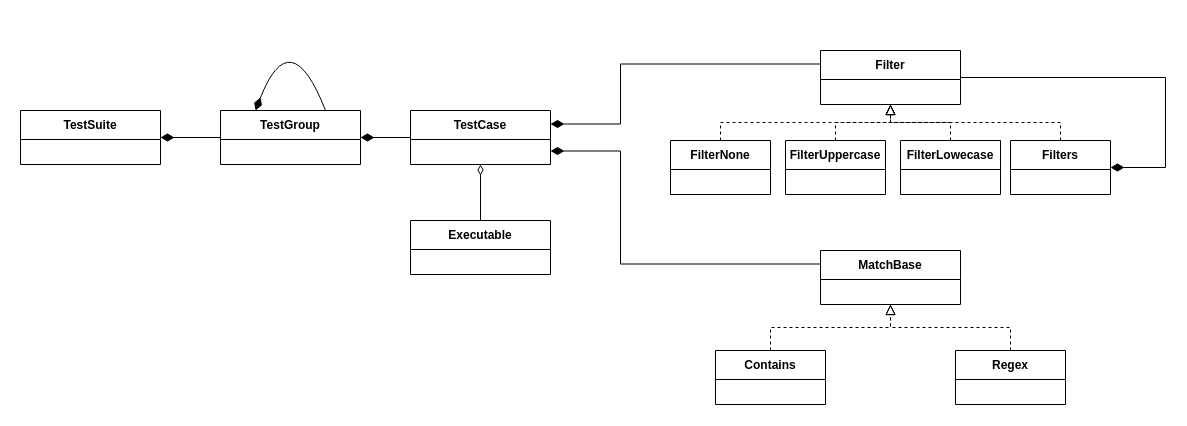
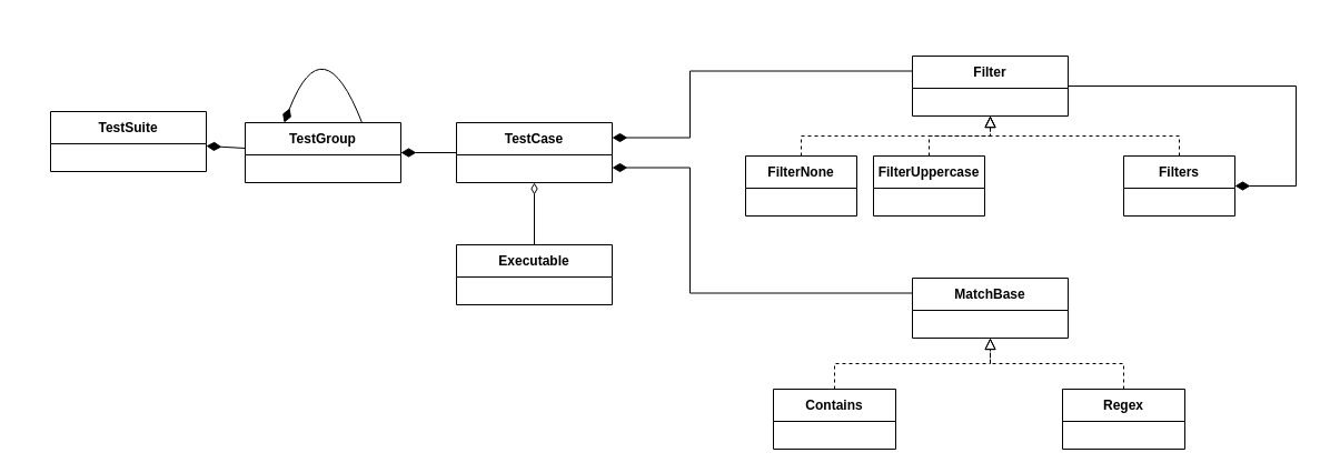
  <mxCell id="0" />
  <mxCell id="1" parent="0" />
  <mxCell id="2" value="TestCase" style="swimlane;fontStyle=1;align=center;verticalAlign=middle;childLayout=stackLayout;horizontal=1;startSize=29;horizontalStack=0;resizeParent=1;resizeParentMax=0;resizeLast=0;collapsible=0;marginBottom=0;html=1;whiteSpace=wrap;" vertex="1" parent="1"><mxGeometry x="410" y="110" width="140" height="54" as="geometry" /></mxCell>
  <mxCell id="3" value="TestGroup" style="swimlane;fontStyle=1;align=center;verticalAlign=middle;childLayout=stackLayout;horizontal=1;startSize=29;horizontalStack=0;resizeParent=1;resizeParentMax=0;resizeLast=0;collapsible=0;marginBottom=0;html=1;whiteSpace=wrap;" vertex="1" parent="1"><mxGeometry x="220" y="110" width="140" height="54" as="geometry" /></mxCell>
- <mxCell id="4" value="TestSuite" style="swimlane;fontStyle=1;align=center;verticalAlign=middle;childLayout=stackLayout;horizontal=1;startSize=29;horizontalStack=0;resizeParent=1;resizeParentMax=0;resizeLast=0;collapsible=0;marginBottom=0;html=1;whiteSpace=wrap;" vertex="1" parent="1"><mxGeometry x="20" y="110" width="140" height="54" as="geometry" /></mxCell>
+ <mxCell id="4" value="TestSuite" style="swimlane;fontStyle=1;align=center;verticalAlign=middle;childLayout=stackLayout;horizontal=1;startSize=29;horizontalStack=0;resizeParent=1;resizeParentMax=0;resizeLast=0;collapsible=0;marginBottom=0;html=1;whiteSpace=wrap;" vertex="1" parent="1"><mxGeometry x="45" y="100" width="140" height="54" as="geometry" /></mxCell>
  <mxCell id="5" value="" style="endArrow=none;startArrow=diamondThin;endFill=0;startFill=1;html=1;verticalAlign=bottom;labelBackgroundColor=none;strokeWidth=1;startSize=11.024;endSize=11.024;rounded=0;" edge="1" parent="1" source="4" target="3"><mxGeometry width="160" relative="1" as="geometry"><mxPoint x="70" y="200" as="sourcePoint" /><mxPoint x="250" y="140" as="targetPoint" /></mxGeometry></mxCell>
  <mxCell id="6" value="" style="endArrow=none;startArrow=diamondThin;endFill=0;startFill=1;html=1;verticalAlign=bottom;labelBackgroundColor=none;strokeWidth=1;startSize=11.024;endSize=11.024;rounded=0;" edge="1" parent="1" source="3" target="2"><mxGeometry width="160" relative="1" as="geometry"><mxPoint x="-10" y="149" as="sourcePoint" /><mxPoint x="140" y="240" as="targetPoint" /></mxGeometry></mxCell>
  <mxCell id="7" value="" style="endArrow=none;startArrow=diamondThin;endFill=0;startFill=1;html=1;verticalAlign=bottom;labelBackgroundColor=none;strokeWidth=1;startSize=11.024;endSize=11.024;rounded=1;exitX=0.25;exitY=0;exitDx=0;exitDy=0;entryX=0.75;entryY=0;entryDx=0;entryDy=0;edgeStyle=orthogonalEdgeStyle;curved=1;" edge="1" parent="1" source="3" target="3"><mxGeometry width="160" relative="1" as="geometry"><mxPoint x="0" y="159" as="sourcePoint" /><mxPoint x="30" y="153" as="targetPoint" /><Array as="points"><mxPoint x="290" y="20" /></Array></mxGeometry></mxCell>
  <mxCell id="8" value="Executable" style="swimlane;fontStyle=1;align=center;verticalAlign=middle;childLayout=stackLayout;horizontal=1;startSize=29;horizontalStack=0;resizeParent=1;resizeParentMax=0;resizeLast=0;collapsible=0;marginBottom=0;html=1;whiteSpace=wrap;" vertex="1" parent="1"><mxGeometry x="410" y="220" width="140" height="54" as="geometry" /></mxCell>
  <mxCell id="9" value="" style="endArrow=none;startArrow=diamondThin;endFill=0;startFill=0;html=1;verticalAlign=bottom;labelBackgroundColor=none;strokeWidth=1;startSize=8;endSize=8;rounded=0;" edge="1" parent="1" source="2" target="8"><mxGeometry width="160" relative="1" as="geometry"><mxPoint x="250" y="200" as="sourcePoint" /><mxPoint x="410" y="200" as="targetPoint" /></mxGeometry></mxCell>
  <mxCell id="10" value="Filter" style="swimlane;fontStyle=1;align=center;verticalAlign=middle;childLayout=stackLayout;horizontal=1;startSize=29;horizontalStack=0;resizeParent=1;resizeParentMax=0;resizeLast=0;collapsible=0;marginBottom=0;html=1;whiteSpace=wrap;" vertex="1" parent="1"><mxGeometry x="820" y="50" width="140" height="54" as="geometry" /></mxCell>
  <mxCell id="11" value="FilterNone" style="swimlane;fontStyle=1;align=center;verticalAlign=middle;childLayout=stackLayout;horizontal=1;startSize=29;horizontalStack=0;resizeParent=1;resizeParentMax=0;resizeLast=0;collapsible=0;marginBottom=0;html=1;whiteSpace=wrap;" vertex="1" parent="1"><mxGeometry x="670" y="140" width="100" height="54" as="geometry" /></mxCell>
  <mxCell id="12" value="FilterUppercase" style="swimlane;fontStyle=1;align=center;verticalAlign=middle;childLayout=stackLayout;horizontal=1;startSize=29;horizontalStack=0;resizeParent=1;resizeParentMax=0;resizeLast=0;collapsible=0;marginBottom=0;html=1;whiteSpace=wrap;" vertex="1" parent="1"><mxGeometry x="785" y="140" width="100" height="54" as="geometry" /></mxCell>
- <mxCell id="13" value="FilterLowecase" style="swimlane;fontStyle=1;align=center;verticalAlign=middle;childLayout=stackLayout;horizontal=1;startSize=29;horizontalStack=0;resizeParent=1;resizeParentMax=0;resizeLast=0;collapsible=0;marginBottom=0;html=1;whiteSpace=wrap;" vertex="1" parent="1"><mxGeometry x="900" y="140" width="100" height="54" as="geometry" /></mxCell>
  <mxCell id="14" value="MatchBase" style="swimlane;fontStyle=1;align=center;verticalAlign=middle;childLayout=stackLayout;horizontal=1;startSize=29;horizontalStack=0;resizeParent=1;resizeParentMax=0;resizeLast=0;collapsible=0;marginBottom=0;html=1;whiteSpace=wrap;" vertex="1" parent="1"><mxGeometry x="820" y="250" width="140" height="54" as="geometry" /></mxCell>
- <mxCell id="15" value="Contains" style="swimlane;fontStyle=1;align=center;verticalAlign=middle;childLayout=stackLayout;horizontal=1;startSize=29;horizontalStack=0;resizeParent=1;resizeParentMax=0;resizeLast=0;collapsible=0;marginBottom=0;html=1;whiteSpace=wrap;" vertex="1" parent="1"><mxGeometry x="715" y="350" width="110" height="54" as="geometry" /></mxCell>
+ <mxCell id="15" value="Contains" style="swimlane;fontStyle=1;align=center;verticalAlign=middle;childLayout=stackLayout;horizontal=1;startSize=29;horizontalStack=0;resizeParent=1;resizeParentMax=0;resizeLast=0;collapsible=0;marginBottom=0;html=1;whiteSpace=wrap;" vertex="1" parent="1"><mxGeometry x="695" y="350" width="110" height="54" as="geometry" /></mxCell>
  <mxCell id="16" value="Regex" style="swimlane;fontStyle=1;align=center;verticalAlign=middle;childLayout=stackLayout;horizontal=1;startSize=29;horizontalStack=0;resizeParent=1;resizeParentMax=0;resizeLast=0;collapsible=0;marginBottom=0;html=1;whiteSpace=wrap;" vertex="1" parent="1"><mxGeometry x="955" y="350" width="110" height="54" as="geometry" /></mxCell>
  <mxCell id="17" value="" style="endArrow=block;startArrow=none;endFill=0;startFill=0;endSize=8;html=1;verticalAlign=bottom;dashed=1;labelBackgroundColor=none;rounded=0;exitX=0.5;exitY=0;exitDx=0;exitDy=0;edgeStyle=orthogonalEdgeStyle;entryX=0.5;entryY=1;entryDx=0;entryDy=0;" edge="1" parent="1" source="16" target="14"><mxGeometry width="160" relative="1" as="geometry"><mxPoint x="900" y="346" as="sourcePoint" /><mxPoint x="930" y="316" as="targetPoint" /></mxGeometry></mxCell>
  <mxCell id="18" value="" style="endArrow=block;startArrow=none;endFill=0;startFill=0;endSize=8;html=1;verticalAlign=bottom;dashed=1;labelBackgroundColor=none;rounded=0;exitX=0.5;exitY=0;exitDx=0;exitDy=0;edgeStyle=orthogonalEdgeStyle;entryX=0.5;entryY=1;entryDx=0;entryDy=0;" edge="1" parent="1" source="15" target="14"><mxGeometry width="160" relative="1" as="geometry"><mxPoint x="1020" y="346" as="sourcePoint" /><mxPoint x="900" y="314" as="targetPoint" /></mxGeometry></mxCell>
  <mxCell id="19" value="" style="endArrow=none;startArrow=diamondThin;endFill=0;startFill=1;html=1;verticalAlign=bottom;labelBackgroundColor=none;strokeWidth=1;startSize=11.024;endSize=11.024;rounded=0;exitX=1;exitY=0.75;exitDx=0;exitDy=0;entryX=0;entryY=0.25;entryDx=0;entryDy=0;edgeStyle=orthogonalEdgeStyle;" edge="1" parent="1" source="2" target="14"><mxGeometry width="160" relative="1" as="geometry"><mxPoint x="370" y="147" as="sourcePoint" /><mxPoint x="420" y="147" as="targetPoint" /><Array as="points"><mxPoint x="620" y="150" /><mxPoint x="620" y="264" /><mxPoint x="820" y="264" /></Array></mxGeometry></mxCell>
  <mxCell id="20" value="Filters" style="swimlane;fontStyle=1;align=center;verticalAlign=middle;childLayout=stackLayout;horizontal=1;startSize=29;horizontalStack=0;resizeParent=1;resizeParentMax=0;resizeLast=0;collapsible=0;marginBottom=0;html=1;whiteSpace=wrap;" vertex="1" parent="1"><mxGeometry x="1010" y="140" width="100" height="54" as="geometry" /></mxCell>
  <mxCell id="21" value="" style="endArrow=none;startArrow=diamondThin;endFill=0;startFill=1;html=1;verticalAlign=bottom;labelBackgroundColor=none;strokeWidth=1;startSize=11.024;endSize=11.024;rounded=0;exitX=1;exitY=0.5;exitDx=0;exitDy=0;entryX=1;entryY=0.5;entryDx=0;entryDy=0;edgeStyle=orthogonalEdgeStyle;" edge="1" parent="1" source="20" target="10"><mxGeometry width="160" relative="1" as="geometry"><mxPoint x="865" y="-23" as="sourcePoint" /><mxPoint x="965" y="-23" as="targetPoint" /><Array as="points"><mxPoint x="1165" y="167" /><mxPoint x="1165" y="77" /></Array></mxGeometry></mxCell>
- <mxCell id="22" value="" style="endArrow=block;startArrow=none;endFill=0;startFill=0;endSize=8;html=1;verticalAlign=bottom;dashed=1;labelBackgroundColor=none;rounded=0;edgeStyle=orthogonalEdgeStyle;entryX=0.5;entryY=1;entryDx=0;entryDy=0;" edge="1" parent="1" source="13" target="10"><mxGeometry width="160" relative="1" as="geometry"><mxPoint x="955" y="290" as="sourcePoint" /><mxPoint x="1075" y="244" as="targetPoint" /></mxGeometry></mxCell>
  <mxCell id="23" value="" style="endArrow=block;startArrow=none;endFill=0;startFill=0;endSize=8;html=1;verticalAlign=bottom;dashed=1;labelBackgroundColor=none;rounded=0;exitX=0.5;exitY=0;exitDx=0;exitDy=0;edgeStyle=orthogonalEdgeStyle;entryX=0.5;entryY=1;entryDx=0;entryDy=0;" edge="1" parent="1" source="20" target="10"><mxGeometry width="160" relative="1" as="geometry"><mxPoint x="815" y="256" as="sourcePoint" /><mxPoint x="935" y="210" as="targetPoint" /></mxGeometry></mxCell>
  <mxCell id="24" value="" style="endArrow=block;startArrow=none;endFill=0;startFill=0;endSize=8;html=1;verticalAlign=bottom;dashed=1;labelBackgroundColor=none;rounded=0;exitX=0.5;exitY=0;exitDx=0;exitDy=0;edgeStyle=orthogonalEdgeStyle;entryX=0.5;entryY=1;entryDx=0;entryDy=0;" edge="1" parent="1" source="12" target="10"><mxGeometry width="160" relative="1" as="geometry"><mxPoint x="1070" y="150" as="sourcePoint" /><mxPoint x="900" y="114" as="targetPoint" /></mxGeometry></mxCell>
  <mxCell id="25" value="" style="endArrow=block;startArrow=none;endFill=0;startFill=0;endSize=8;html=1;verticalAlign=bottom;dashed=1;labelBackgroundColor=none;rounded=0;exitX=0.5;exitY=0;exitDx=0;exitDy=0;edgeStyle=orthogonalEdgeStyle;entryX=0.5;entryY=1;entryDx=0;entryDy=0;" edge="1" parent="1" source="11" target="10"><mxGeometry width="160" relative="1" as="geometry"><mxPoint x="1080" y="160" as="sourcePoint" /><mxPoint x="910" y="124" as="targetPoint" /></mxGeometry></mxCell>
  <mxCell id="26" value="" style="endArrow=none;startArrow=diamondThin;endFill=0;startFill=1;html=1;verticalAlign=bottom;labelBackgroundColor=none;strokeWidth=1;startSize=11.024;endSize=11.024;rounded=0;exitX=1;exitY=0.25;exitDx=0;exitDy=0;entryX=0;entryY=0.25;entryDx=0;entryDy=0;edgeStyle=orthogonalEdgeStyle;" edge="1" parent="1" source="2" target="10"><mxGeometry width="160" relative="1" as="geometry"><mxPoint x="560" y="147" as="sourcePoint" /><mxPoint x="830" y="287" as="targetPoint" /><Array as="points"><mxPoint x="620" y="124" /><mxPoint x="620" y="64" /><mxPoint x="820" y="64" /></Array></mxGeometry></mxCell>
